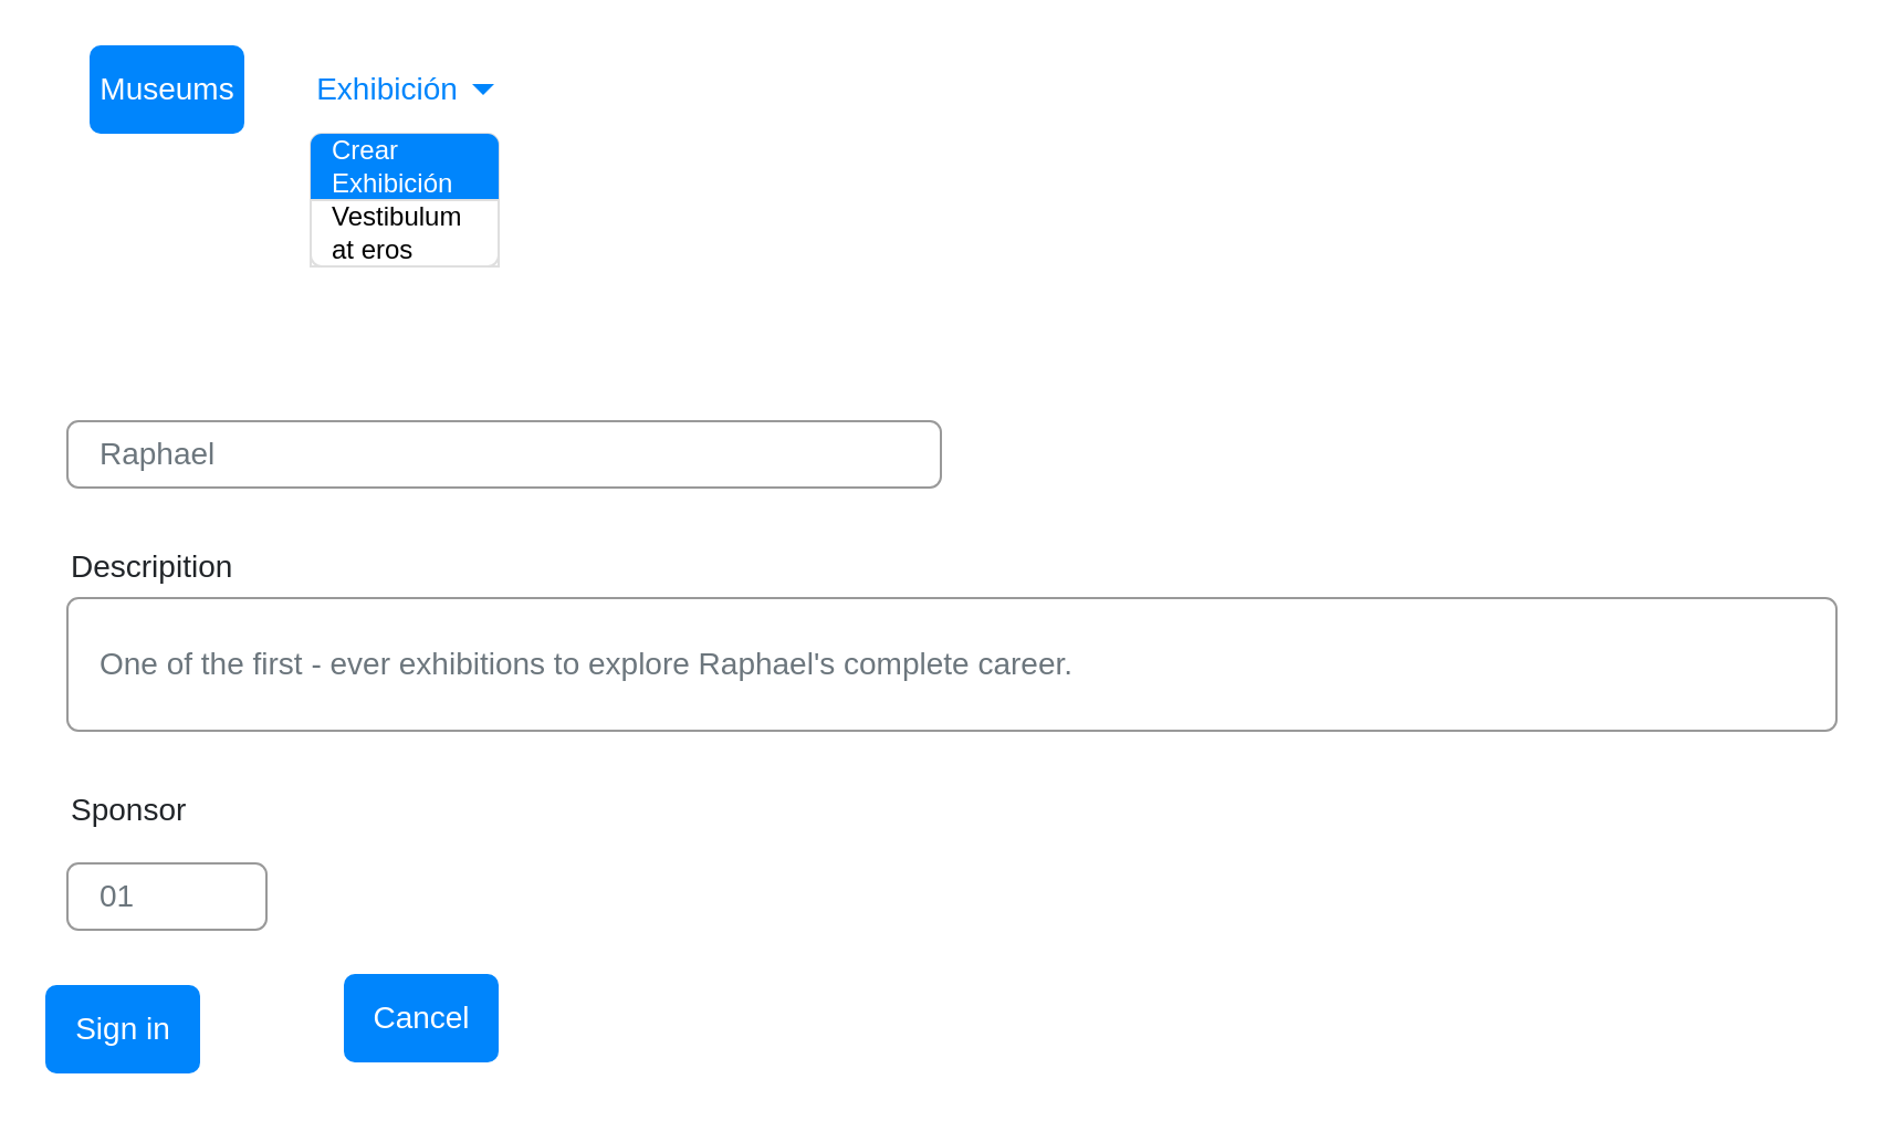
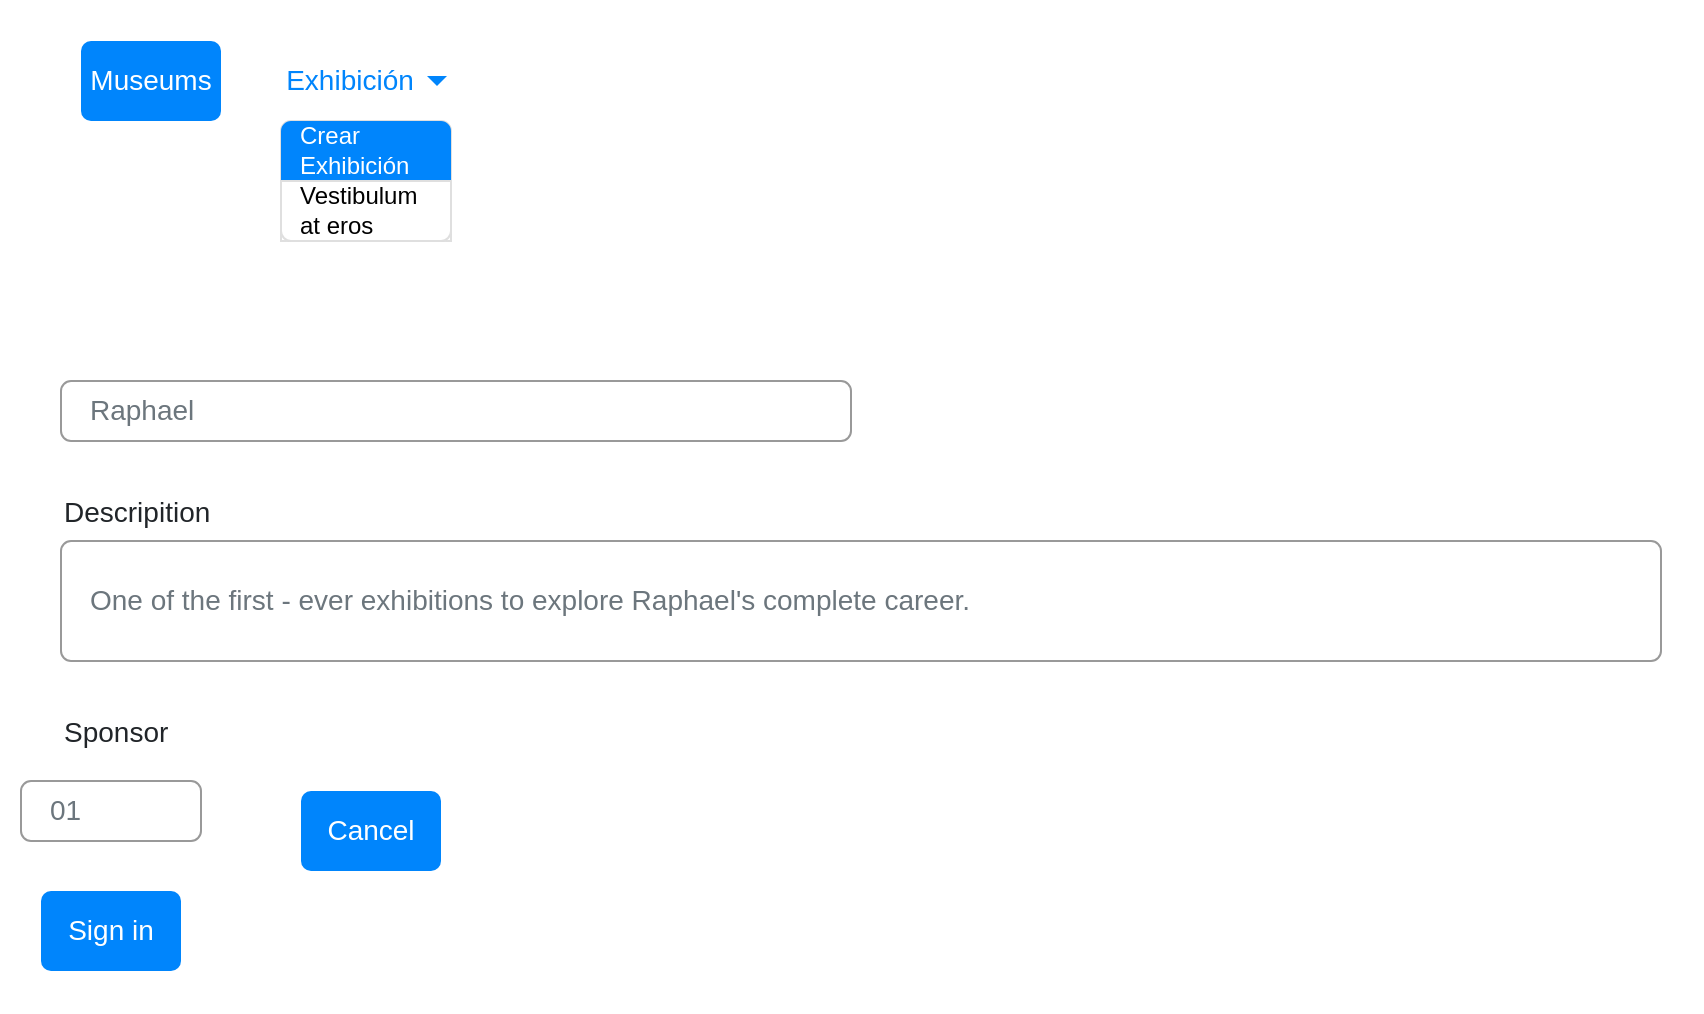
  <mxCell id="0" />
  <mxCell id="1" parent="0" />
  <mxCell id="2" value="Museums" style="html=1;shadow=0;dashed=0;shape=mxgraph.bootstrap.rrect;rSize=5;fillColor=#0085FC;strokeColor=none;fontSize=14;fontColor=#ffffff;sketch=0;" vertex="1" parent="1"><mxGeometry x="40" y="20" width="70" height="40" as="geometry" /></mxCell>
  <mxCell id="3" value="Exhibición" style="strokeColor=none;fillColor=none;rSize=5;perimeter=none;whiteSpace=wrap;resizeWidth=1;align=center;spacing=20;fontSize=14;fontColor=#0085FC;spacingRight=10;" vertex="1" parent="1"><mxGeometry x="130" y="20" width="100" height="40" as="geometry" /></mxCell>
  <mxCell id="4" value="" style="shape=triangle;direction=south;fillColor=#0085FC;strokeColor=none;perimeter=none;sketch=0;" vertex="1" parent="3"><mxGeometry x="1" y="0.5" width="10" height="5" relative="1" as="geometry"><mxPoint x="-17" y="-2.5" as="offset" /></mxGeometry></mxCell>
  <mxCell id="5" value="Raphael" style="html=1;shadow=0;dashed=0;shape=mxgraph.bootstrap.rrect;rSize=5;fillColor=none;strokeColor=#999999;align=left;spacing=15;fontSize=14;fontColor=#6C767D;" vertex="1" parent="1"><mxGeometry x="30" y="190" width="395" height="30" as="geometry" /></mxCell>
  <mxCell id="6" value="Descripition" style="fillColor=none;strokeColor=none;align=left;fontSize=14;fontColor=#212529;" vertex="1" parent="1"><mxGeometry x="30" y="240" width="390" height="30" as="geometry" /></mxCell>
  <mxCell id="7" value="One of the first - ever exhibitions to explore Raphael's complete career." style="html=1;shadow=0;dashed=0;shape=mxgraph.bootstrap.rrect;rSize=5;fillColor=none;strokeColor=#999999;align=left;spacing=15;fontSize=14;fontColor=#6C767D;" vertex="1" parent="1"><mxGeometry x="30" y="270" width="800" height="60" as="geometry" /></mxCell>
  <mxCell id="8" value="Sponsor" style="fillColor=none;strokeColor=none;align=left;fontSize=14;fontColor=#212529;" vertex="1" parent="1"><mxGeometry x="30" y="350" width="390" height="30" as="geometry" /></mxCell>
- <mxCell id="9" value="01&lt;span style=&quot;white-space: pre&quot;&gt; &lt;/span&gt;" style="html=1;shadow=0;dashed=0;shape=mxgraph.bootstrap.rrect;rSize=5;fillColor=none;strokeColor=#999999;align=left;spacing=15;fontSize=14;fontColor=#6C767D;" vertex="1" parent="1"><mxGeometry x="30" y="390" width="90" height="30" as="geometry" /></mxCell>
+ <mxCell id="9" value="01&lt;span style=&quot;white-space: pre&quot;&gt; &lt;/span&gt;" style="html=1;shadow=0;dashed=0;shape=mxgraph.bootstrap.rrect;rSize=5;fillColor=none;strokeColor=#999999;align=left;spacing=15;fontSize=14;fontColor=#6C767D;" vertex="1" parent="1"><mxGeometry x="10" y="390" width="90" height="30" as="geometry" /></mxCell>
  <mxCell id="10" value="Sign in" style="html=1;shadow=0;dashed=0;shape=mxgraph.bootstrap.rrect;rSize=5;fillColor=#0085FC;strokeColor=none;align=center;fontSize=14;fontColor=#FFFFFF;" vertex="1" parent="1"><mxGeometry x="20" y="445" width="70" height="40" as="geometry" /></mxCell>
  <mxCell id="11" value="" style="html=1;shadow=0;dashed=0;shape=mxgraph.bootstrap.rrect;rSize=5;strokeColor=#DFDFDF;html=1;whiteSpace=wrap;fillColor=#FFFFFF;fontColor=#000000;" vertex="1" parent="1"><mxGeometry x="140" y="60" width="85" height="60" as="geometry" /></mxCell>
  <mxCell id="12" value="Crear Exhibición" style="html=1;shadow=0;dashed=0;shape=mxgraph.bootstrap.topButton;rSize=5;strokeColor=none;fillColor=#0085FC;fontColor=#ffffff;perimeter=none;whiteSpace=wrap;resizeWidth=1;align=left;spacing=10;" vertex="1" parent="11"><mxGeometry width="85" height="30" relative="1" as="geometry" /></mxCell>
  <mxCell id="13" value="Dapibus ac facilisis in" style="strokeColor=inherit;fillColor=inherit;gradientColor=inherit;fontColor=inherit;html=1;shadow=0;dashed=0;perimeter=none;whiteSpace=wrap;resizeWidth=1;align=left;spacing=10;" vertex="1" parent="11"><mxGeometry width="85" height="30" relative="1" as="geometry"><mxPoint y="30" as="offset" /></mxGeometry></mxCell>
  <mxCell id="14" value="Vestibulum at eros" style="strokeColor=inherit;fillColor=inherit;gradientColor=inherit;fontColor=inherit;html=1;shadow=0;dashed=0;shape=mxgraph.bootstrap.bottomButton;rSize=5;perimeter=none;whiteSpace=wrap;resizeWidth=1;resizeHeight=0;align=left;spacing=10;" vertex="1" parent="11"><mxGeometry y="1" width="85" height="30" relative="1" as="geometry"><mxPoint y="-30" as="offset" /></mxGeometry></mxCell>
- <mxCell id="15" value="Cancel" style="html=1;shadow=0;dashed=0;shape=mxgraph.bootstrap.rrect;rSize=5;fillColor=#0085FC;strokeColor=none;align=center;fontSize=14;fontColor=#FFFFFF;" vertex="1" parent="1"><mxGeometry x="155" y="440" width="70" height="40" as="geometry" /></mxCell>
+ <mxCell id="15" value="Cancel" style="html=1;shadow=0;dashed=0;shape=mxgraph.bootstrap.rrect;rSize=5;fillColor=#0085FC;strokeColor=none;align=center;fontSize=14;fontColor=#FFFFFF;" vertex="1" parent="1"><mxGeometry x="150" y="395" width="70" height="40" as="geometry" /></mxCell>
